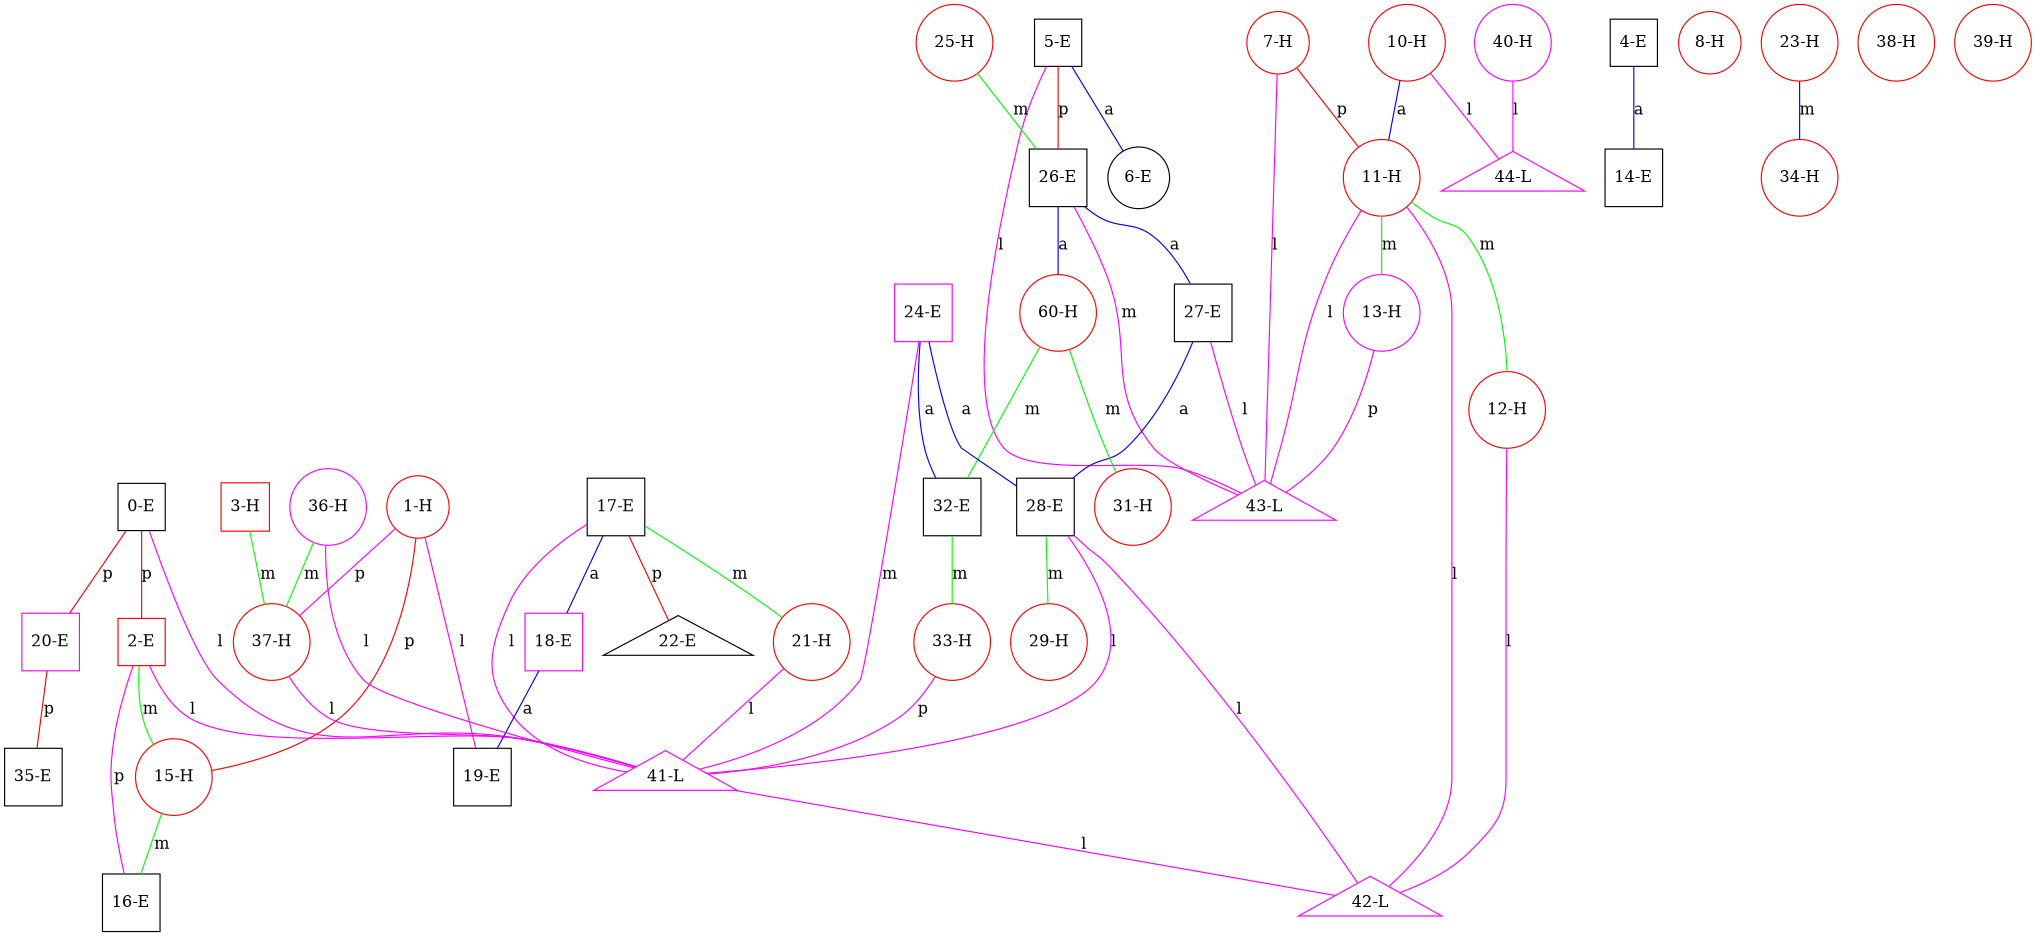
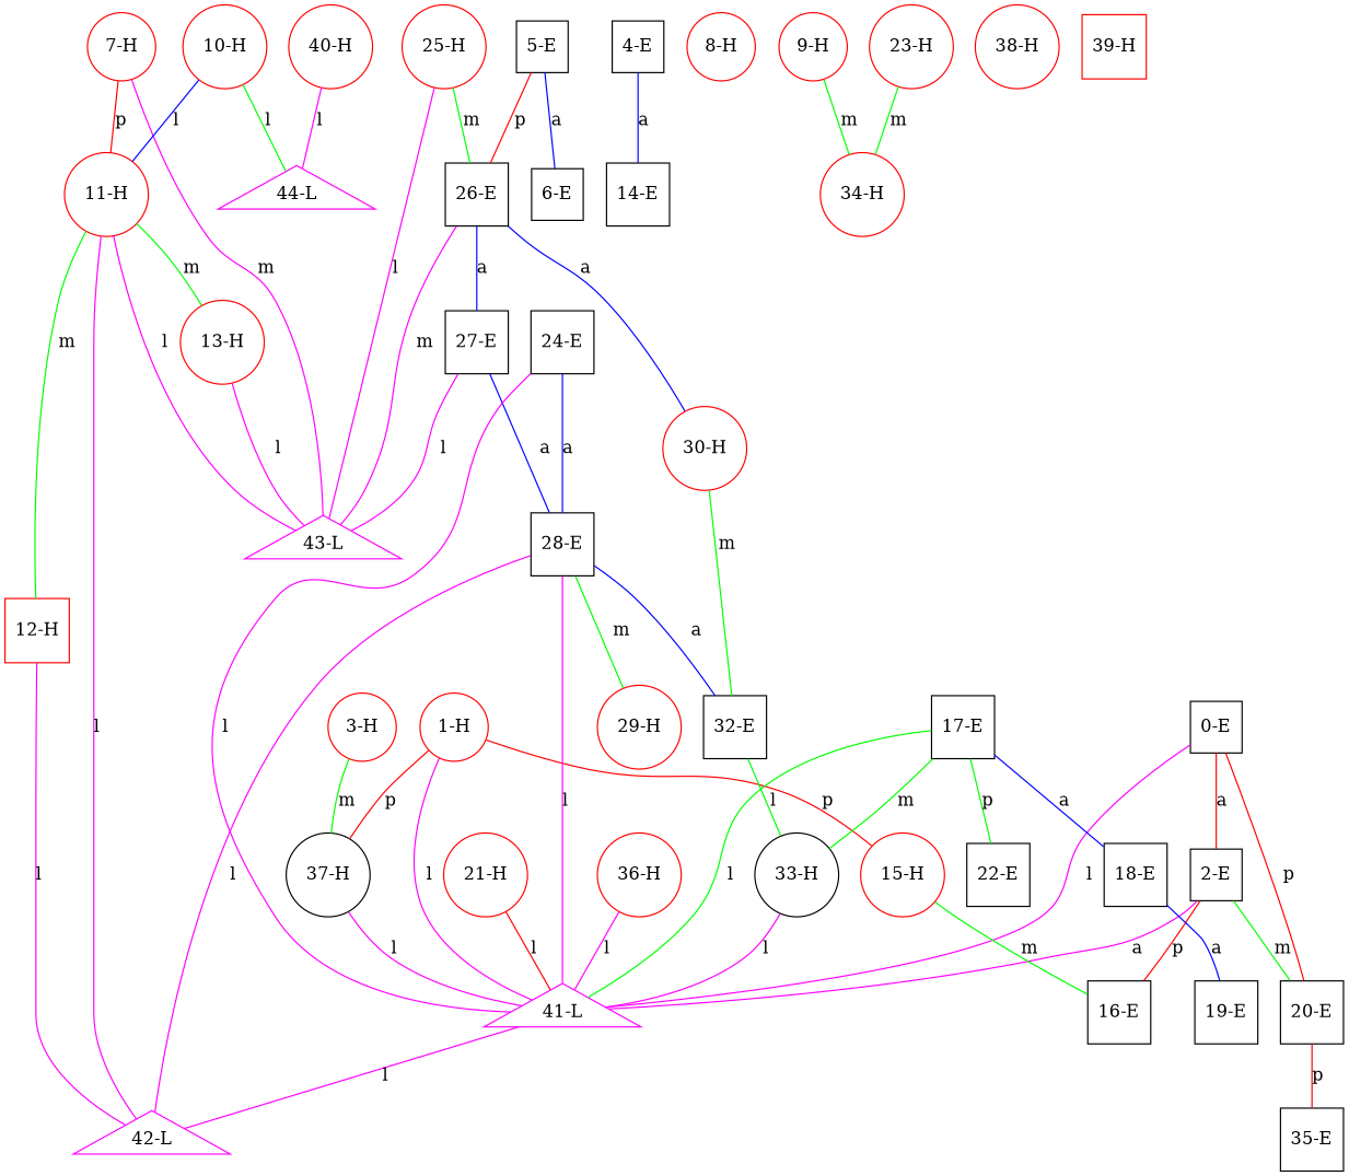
  graph {
    node [color=red shape=circle]
    edge [color=magenta]
    n1 [color=black label="0-E" shape=square]
-   n2 [label="2-E" shape=square]
-   n3 [color=magenta label="20-E" shape=square]
+   n2 [color=black label="2-E" shape=square]
+   n3 [color=black label="20-E" shape=square]
    n4 [color=magenta label="41-L" shape=triangle]
    n5 [label="15-H"]
    n6 [color=black label="16-E" shape=square]
    n7 [color=black label="35-E" shape=square]
    n8 [color=magenta label="42-L" shape=triangle]
    n9 [label="1-H"]
-   n10 [label="37-H"]
-   n11 [label="3-H" shape=square]
+   n10 [color=black label="37-H"]
+   n11 [label="3-H"]
    n12 [color=black label="4-E" shape=square]
    n13 [color=black label="14-E" shape=square]
    n14 [color=black label="5-E" shape=square]
-   n15 [color=black label="6-E"]
+   n15 [color=black label="6-E" shape=square]
    n16 [color=black label="26-E" shape=square]
    n17 [color=magenta label="43-L" shape=triangle]
    n18 [color=black label="27-E" shape=square]
-   n19 [label="60-H"]
+   n19 [label="30-H"]
    n20 [label="7-H"]
    n21 [label="11-H"]
-   n22 [label="12-H"]
-   n23 [color=magenta label="13-H"]
+   n22 [label="12-H" shape=square]
+   n23 [label="13-H"]
    n24 [label="8-H"]
+   n25 [label="9-H"]
    n26 [label="34-H"]
    n27 [label="10-H"]
    n28 [color=magenta label="44-L" shape=triangle]
    n29 [color=black label="17-E" shape=square]
-   n30 [color=magenta label="18-E" shape=square]
+   n30 [color=black label="18-E" shape=square]
    n31 [label="21-H"]
-   n32 [color=black label="22-E" shape=triangle]
+   n32 [color=black label="22-E" shape=square]
    n33 [color=black label="19-E" shape=square]
    n34 [label="23-H"]
-   n35 [color=magenta label="24-E" shape=square]
+   n35 [color=black label="24-E" shape=square]
    n36 [color=black label="28-E" shape=square]
    n37 [color=black label="32-E" shape=square]
    n38 [label="29-H"]
-   n39 [label="33-H"]
+   n39 [color=black label="33-H"]
    n40 [label="25-H"]
-   n41 [label="31-H"]
-   n42 [color=magenta label="36-H"]
+   n42 [label="36-H"]
    n43 [label="38-H"]
-   n44 [label="39-H"]
-   n45 [color=magenta label="40-H"]
-   n1 -- n2 [color=red label=p]
+   n44 [label="39-H" shape=square]
+   n45 [label="40-H"]
+   n1 -- n2 [color=red label=a]
    n1 -- n3 [color=red label=p]
    n1 -- n4 [label=l]
-   n2 -- n4 [label=l]
-   n2 -- n5 [color=green label=m]
-   n2 -- n6 [label=p]
+   n2 -- n4 [label=a]
+   n2 -- n3 [color=green label=m]
+   n2 -- n6 [color=red label=p]
    n3 -- n7 [color=red label=p]
    n4 -- n8 [label=l]
    n5 -- n6 [color=green label=m]
-   n9 -- n33 [label=l]
+   n9 -- n4 [label=l]
    n9 -- n5 [color=red label=p]
-   n9 -- n10 [label=p]
+   n9 -- n10 [color=red label=p]
    n10 -- n4 [label=l]
    n11 -- n10 [color=green label=m]
    n12 -- n13 [color=blue label=a]
    n14 -- n15 [color=blue label=a]
    n14 -- n16 [color=red label=p]
-   n14 -- n17 [label=l]
+   n40 -- n17 [label=l]
    n16 -- n17 [label=m]
    n16 -- n18 [color=blue label=a]
    n16 -- n19 [color=blue label=a]
    n18 -- n17 [label=l]
    n18 -- n36 [color=blue label=a]
    n19 -- n37 [color=green label=m]
-   n19 -- n41 [color=green label=m]
-   n20 -- n17 [label=l]
+   n20 -- n17 [label=m]
    n20 -- n21 [color=red label=p]
    n21 -- n8 [label=l]
    n21 -- n17 [label=l]
    n21 -- n22 [color=green label=m]
    n21 -- n23 [color=green label=m]
    n22 -- n8 [label=l]
-   n23 -- n17 [label=p]
-   n27 -- n21 [color=blue label=a]
-   n27 -- n28 [label=l]
-   n29 -- n4 [label=l]
+   n23 -- n17 [label=l]
+   n25 -- n26 [color=green label=m]
+   n27 -- n21 [color=blue label=l]
+   n27 -- n28 [color=green label=l]
+   n29 -- n4 [color=green label=l]
    n29 -- n30 [color=blue label=a]
-   n29 -- n31 [color=green label=m]
-   n29 -- n32 [color=red label=p]
+   n29 -- n39 [color=green label=m]
+   n29 -- n32 [color=green label=p]
    n30 -- n33 [color=blue label=a]
-   n31 -- n4 [label=l]
-   n34 -- n26 [color=blue label=m]
-   n35 -- n4 [label=m]
+   n31 -- n4 [color=red label=l]
+   n34 -- n26 [color=green label=m]
+   n35 -- n4 [label=l]
    n35 -- n36 [color=blue label=a]
-   n35 -- n37 [color=blue label=a]
+   n36 -- n37 [color=blue label=a]
    n36 -- n4 [label=l]
    n36 -- n8 [label=l]
    n36 -- n38 [color=green label=m]
-   n37 -- n39 [color=green label=m]
-   n39 -- n4 [label=p]
+   n37 -- n39 [color=green label=l]
+   n39 -- n4 [label=l]
    n40 -- n16 [color=green label=m]
    n42 -- n4 [label=l]
-   n42 -- n10 [color=green label=m]
    n45 -- n28 [label=l]
  }
